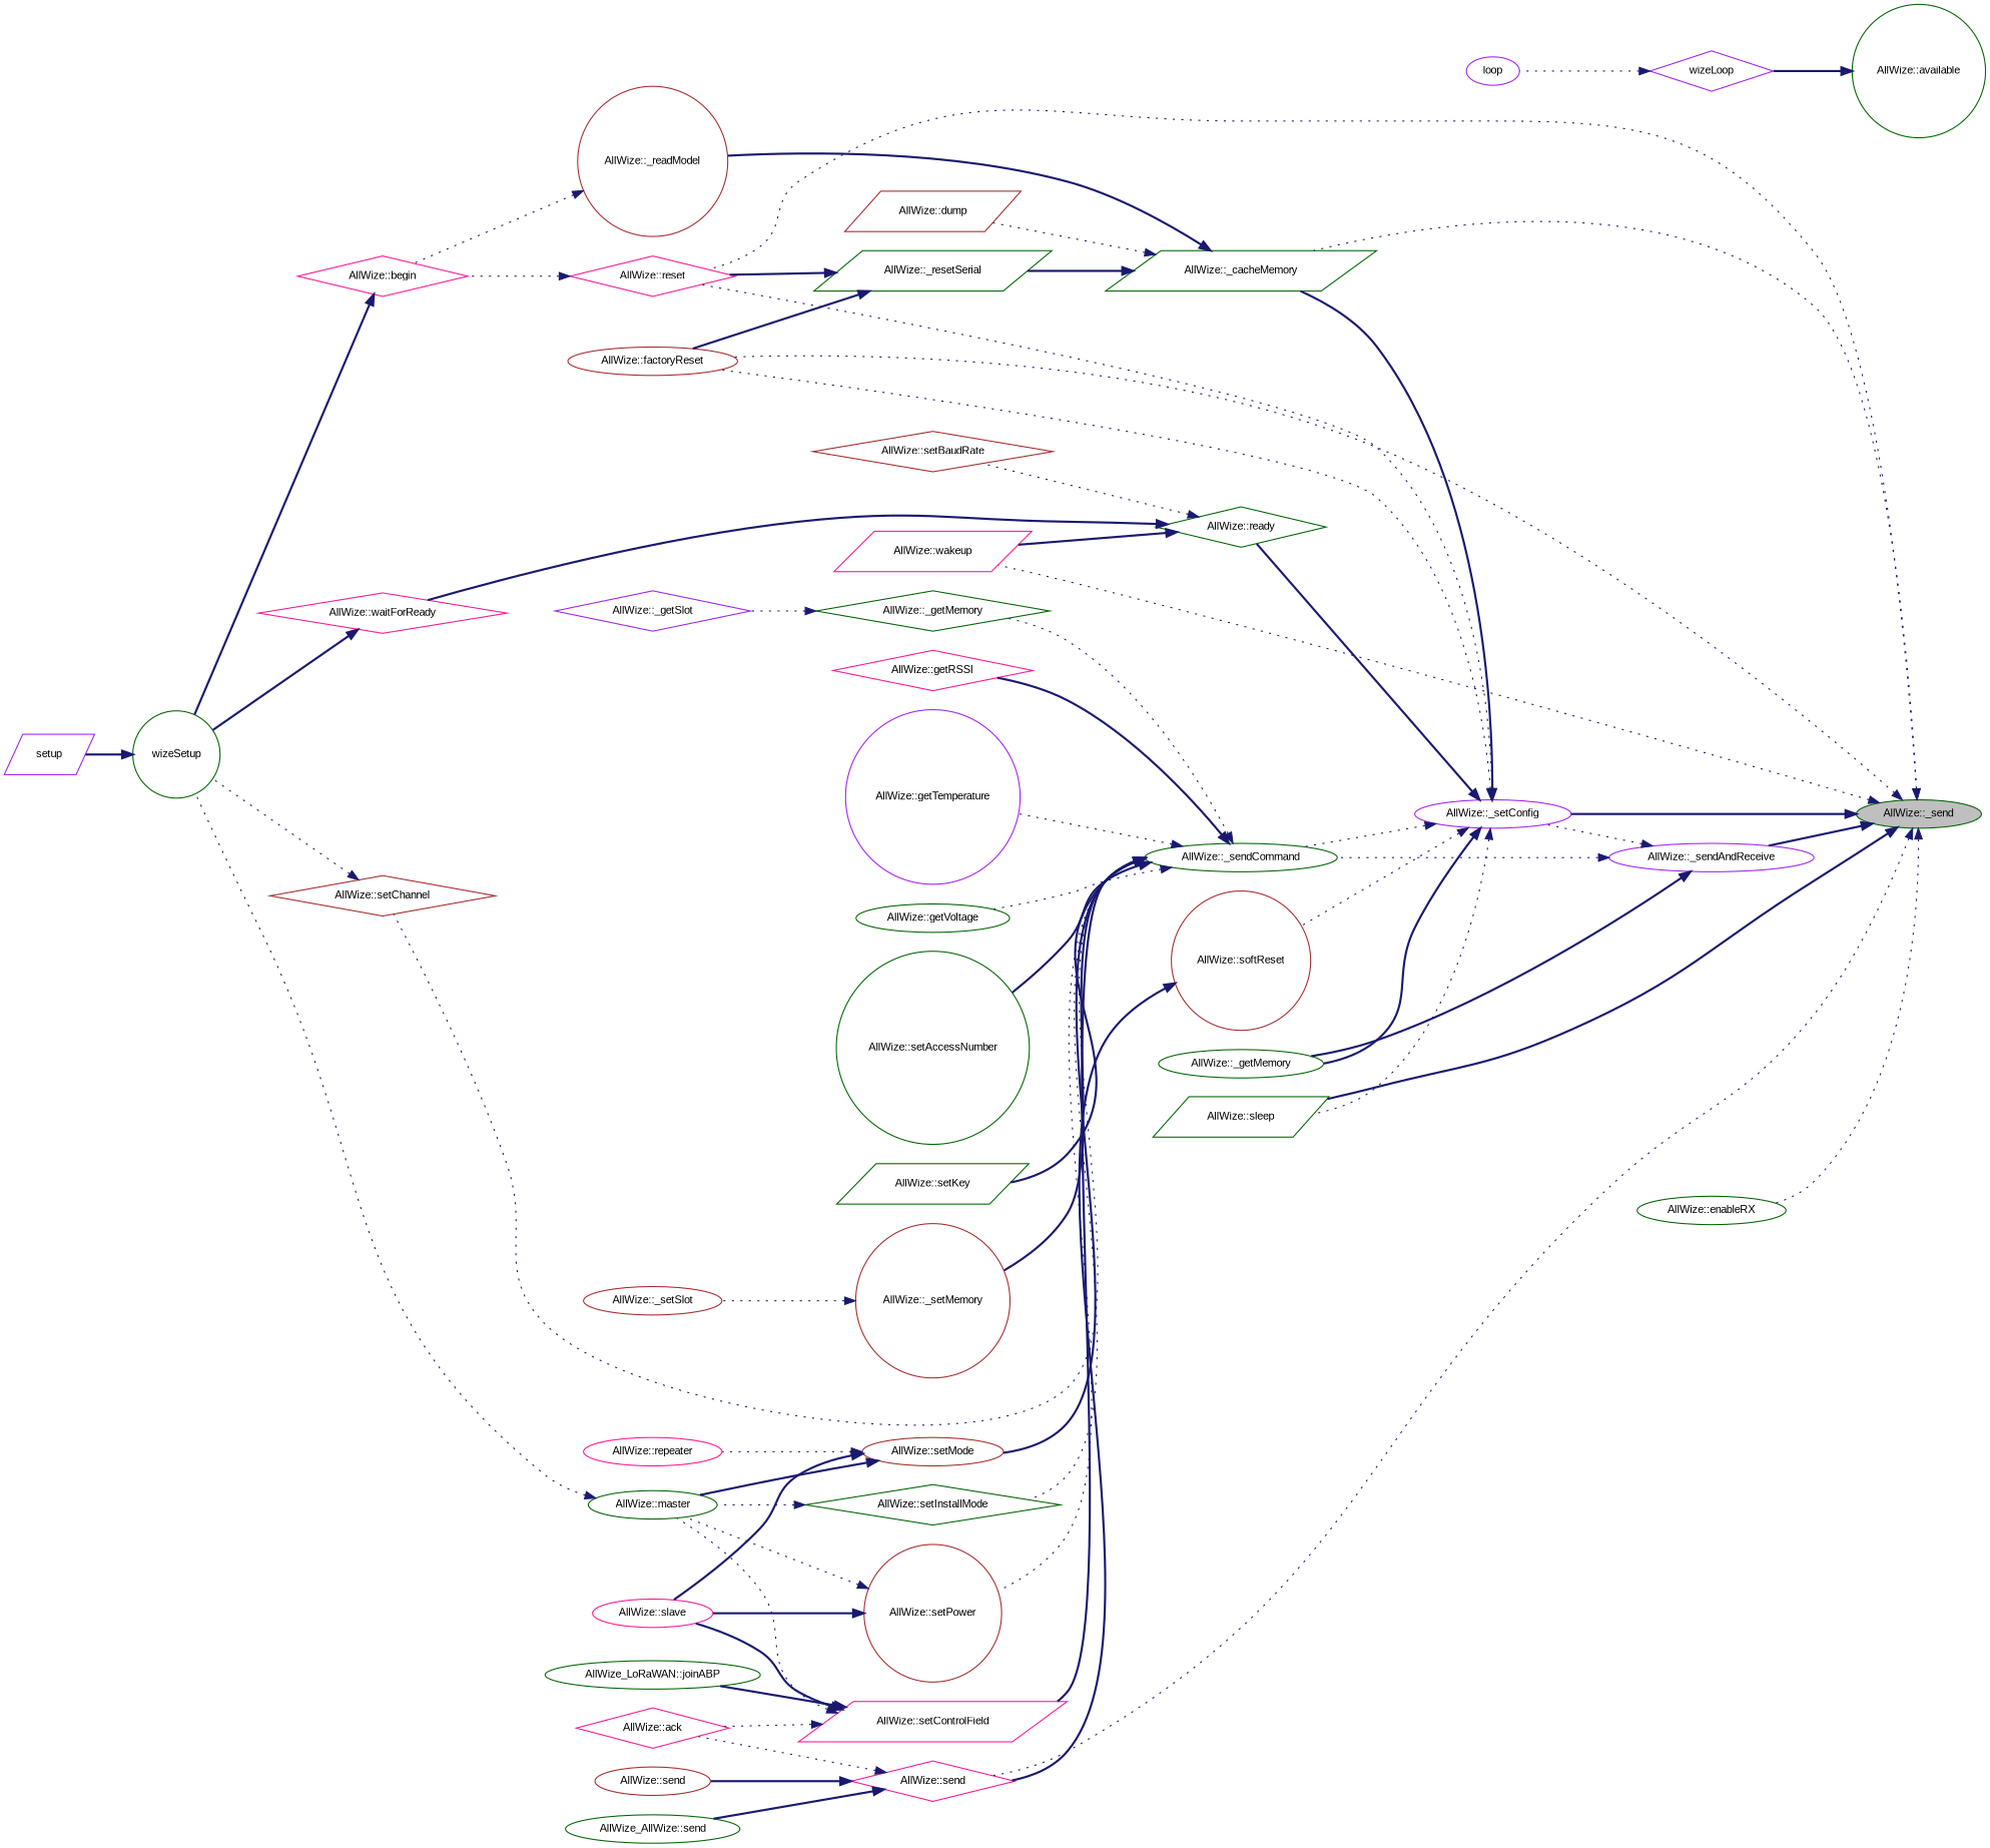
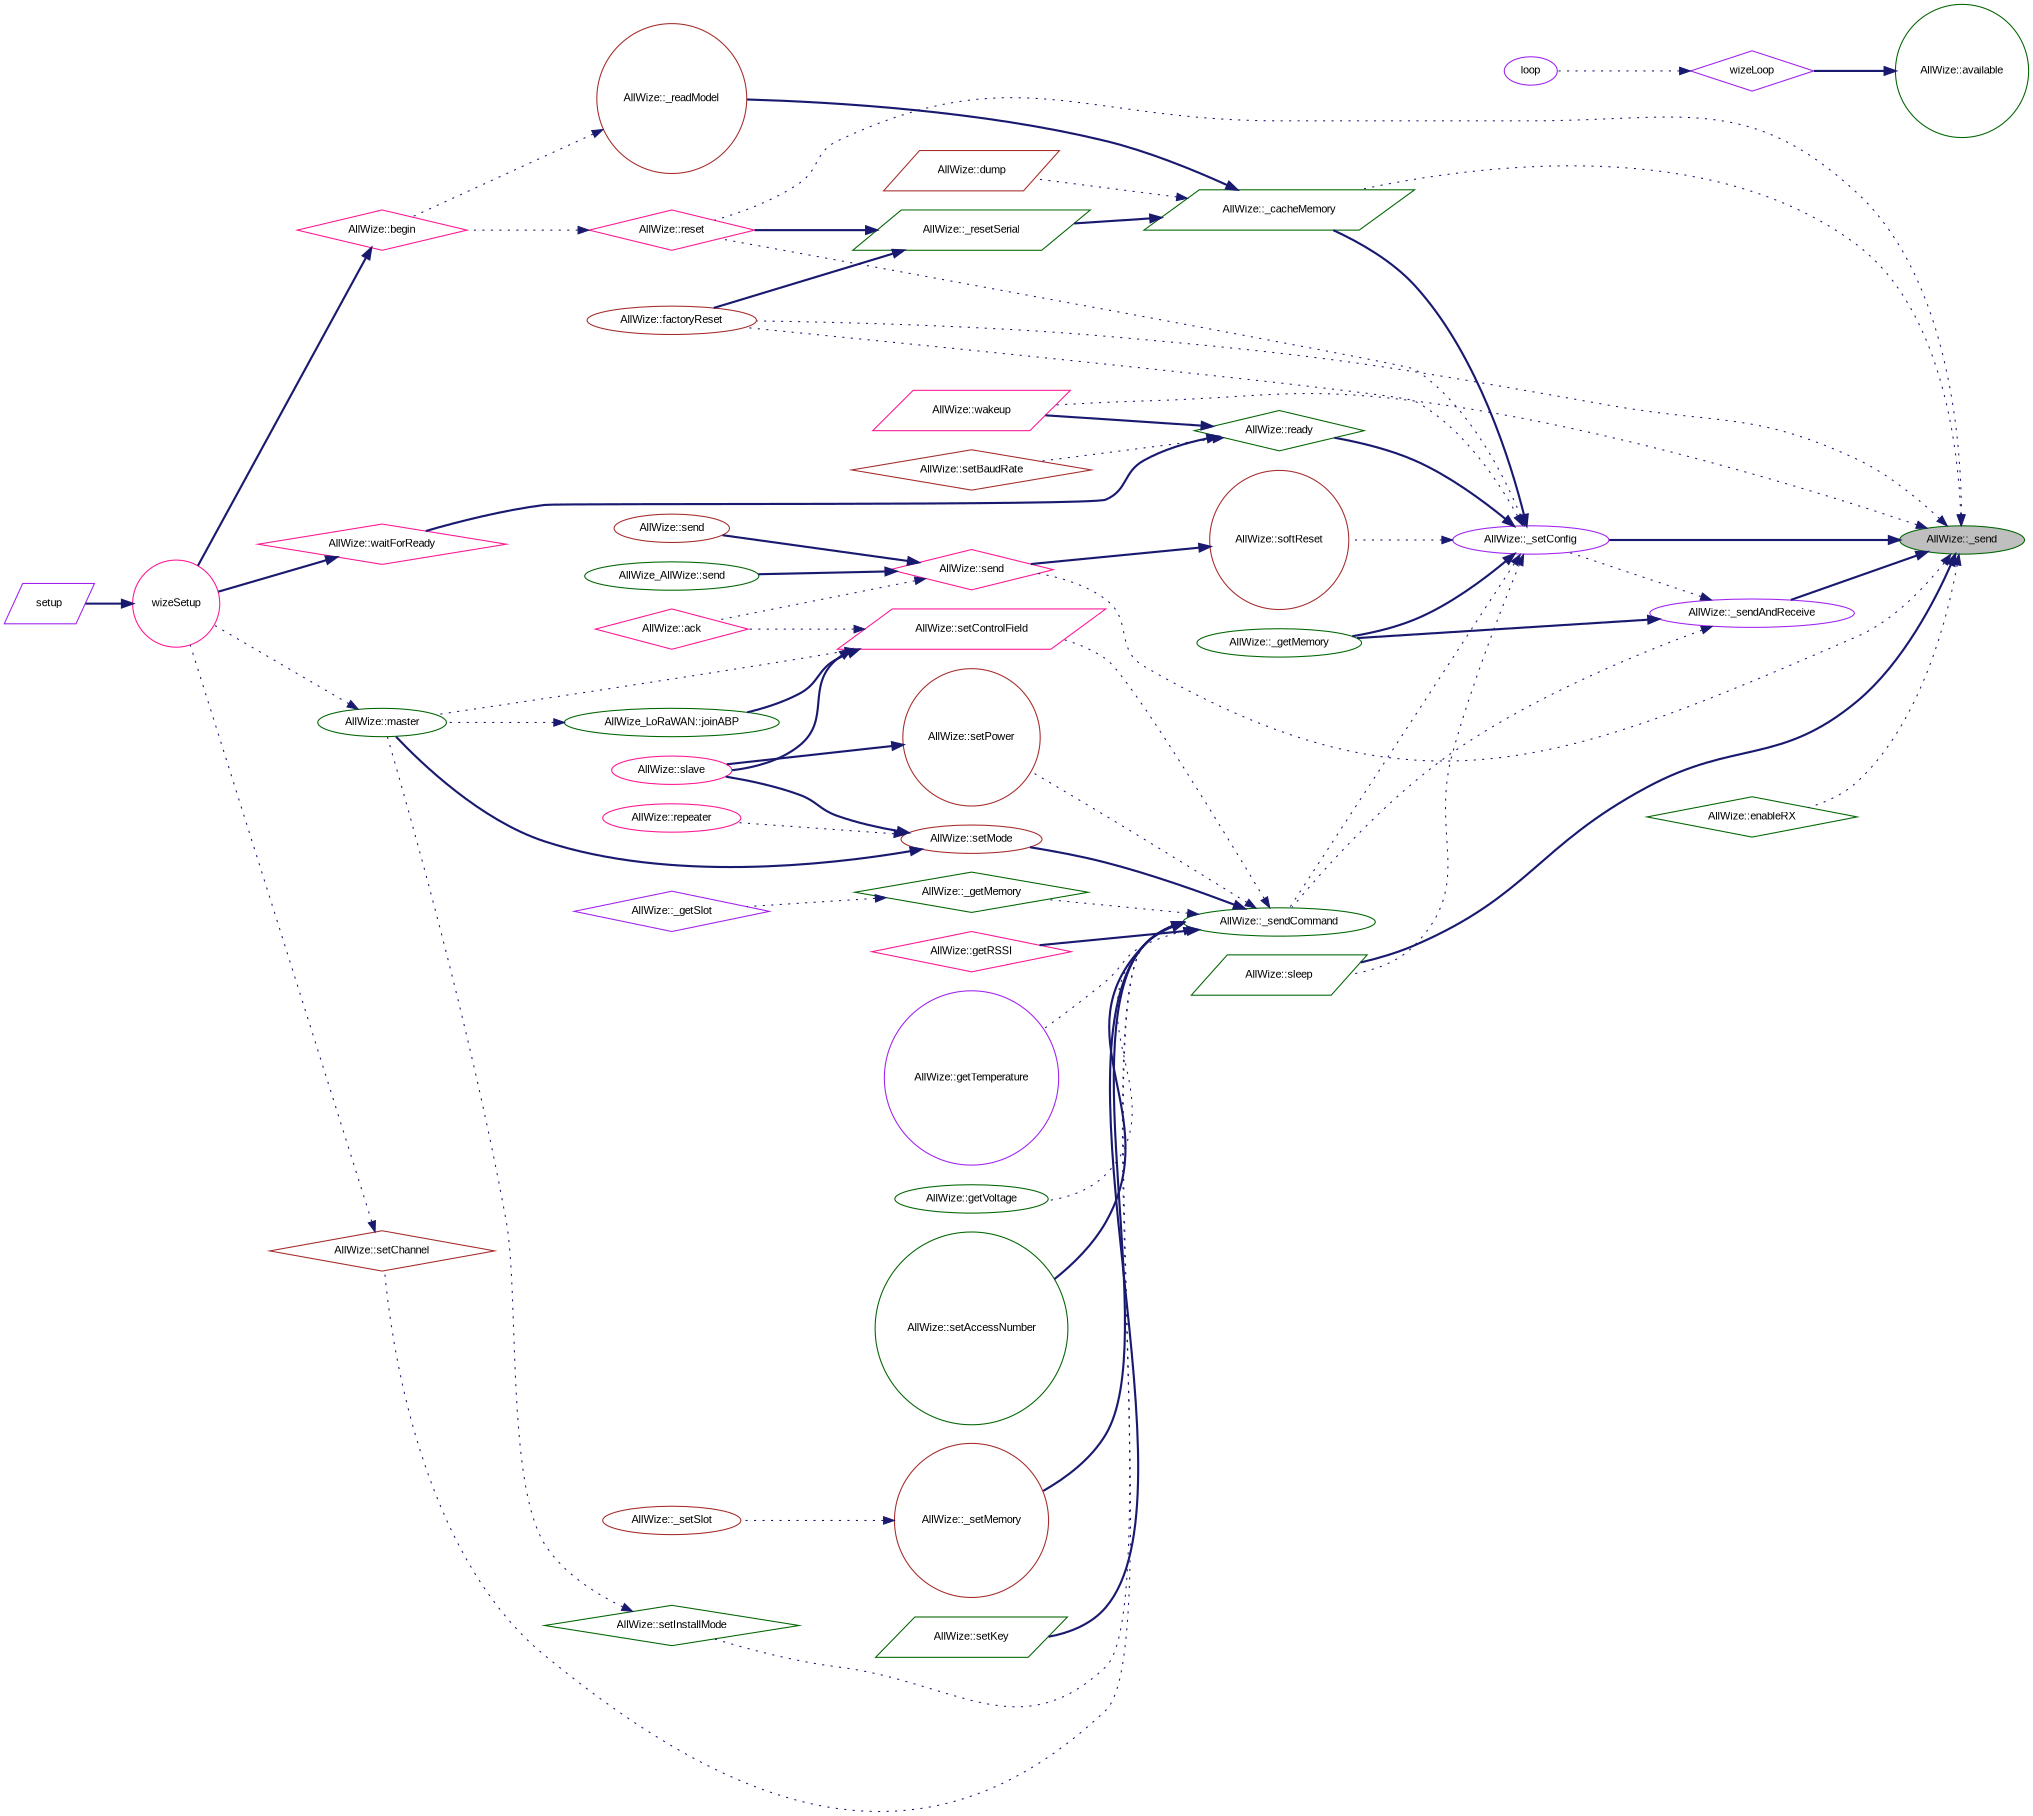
  digraph {
    fontname="Liberation Sans"
    rankdir=RL
    node [color=darkgreen fillcolor=white fontname="Liberation Sans" fontsize=10 shape=ellipse style=filled]
    edge [color=midnightblue dir=back fontname="Liberation Sans" fontsize=10 labelfontname=Helvetica labelfontsize=10 style=dotted]
    n1 [fillcolor=grey75 fontcolor=black height=0.2 label="AllWize::_send" width=0.4]
    n2 [height=0.2 label="AllWize::_cacheMemory" shape=parallelogram width=0.4]
    n3 [color=brown height=0.2 label="AllWize::factoryReset" width=0.4]
    n4 [color=deeppink height=0.2 label="AllWize::reset" shape=diamond width=0.4]
    n5 [color=purple height=0.2 label="AllWize::_sendAndReceive" width=0.4]
    n6 [color=purple height=0.2 label="AllWize::_setConfig" width=0.4]
    n7 [color=deeppink height=0.2 label="AllWize::wakeup" shape=parallelogram width=0.4]
    n8 [height=0.2 label="AllWize::sleep" shape=parallelogram width=0.4]
    n9 [color=deeppink height=0.2 label="AllWize::send" shape=diamond width=0.4]
-   n10 [height=0.2 label="AllWize::enableRX" width=0.4]
+   n10 [height=0.2 label="AllWize::enableRX" shape=diamond width=0.4]
    n11 [color=brown height=0.2 label="AllWize::_readModel" shape=circle width=0.4]
    n12 [height=0.2 label="AllWize::_resetSerial" shape=parallelogram width=0.4]
    n13 [color=brown height=0.2 label="AllWize::dump" shape=parallelogram width=0.4]
    n14 [color=deeppink height=0.2 label="AllWize::begin" shape=diamond width=0.4]
    n15 [height=0.2 label="AllWize::_getMemory" width=0.4]
    n16 [height=0.2 label="AllWize::_sendCommand" width=0.4]
    n17 [height=0.2 label="AllWize::ready" shape=diamond width=0.4]
    n18 [color=brown height=0.2 label="AllWize::softReset" shape=circle width=0.4]
    n19 [color=deeppink height=0.2 label="AllWize::ack" shape=diamond width=0.4]
    n20 [height=0.2 label="AllWize_AllWize::send" width=0.4]
    n21 [color=brown height=0.2 label="AllWize::send" width=0.4]
-   n22 [height=0.2 label=wizeSetup shape=circle width=0.4]
+   n22 [color=deeppink height=0.2 label=wizeSetup shape=circle width=0.4]
    n23 [color=purple height=0.2 label=setup shape=parallelogram width=0.4]
    n24 [height=0.2 label="AllWize::_getMemory" shape=diamond width=0.4]
    n25 [color=brown height=0.2 label="AllWize::_setMemory" shape=circle width=0.4]
    n26 [color=deeppink height=0.2 label="AllWize::getRSSI" shape=diamond width=0.4]
    n27 [color=purple height=0.2 label="AllWize::getTemperature" shape=circle width=0.4]
    n28 [height=0.2 label="AllWize::getVoltage" width=0.4]
    n29 [height=0.2 label="AllWize::setAccessNumber" shape=circle width=0.4]
    n30 [color=brown height=0.2 label="AllWize::setChannel" shape=diamond width=0.4]
    n31 [color=deeppink height=0.2 label="AllWize::setControlField" shape=parallelogram width=0.4]
    n32 [height=0.2 label="AllWize::setInstallMode" shape=diamond width=0.4]
    n33 [height=0.2 label="AllWize::setKey" shape=parallelogram width=0.4]
    n34 [color=brown height=0.2 label="AllWize::setMode" width=0.4]
    n35 [color=brown height=0.2 label="AllWize::setPower" shape=circle width=0.4]
    n36 [color=purple height=0.2 label="AllWize::_getSlot" shape=diamond width=0.4]
    n37 [color=brown height=0.2 label="AllWize::_setSlot" width=0.4]
    n38 [height=0.2 label="AllWize_LoRaWAN::joinABP" width=0.4]
    n39 [height=0.2 label="AllWize::master" width=0.4]
    n40 [color=deeppink height=0.2 label="AllWize::slave" width=0.4]
    n41 [color=deeppink height=0.2 label="AllWize::repeater" width=0.4]
    n42 [color=brown height=0.2 label="AllWize::setBaudRate" shape=diamond width=0.4]
    n43 [color=deeppink height=0.2 label="AllWize::waitForReady" shape=diamond width=0.4]
    n44 [height=0.2 label="AllWize::available" shape=circle width=0.4]
    n45 [color=purple height=0.2 label=wizeLoop shape=diamond width=0.4]
    n46 [color=purple height=0.2 label=loop width=0.4]
    n1 -> n2
    n1 -> n3
    n1 -> n4
    n1 -> n5 [style=bold]
    n1 -> n6 [style=bold]
    n1 -> n7
    n1 -> n8 [style=bold]
    n1 -> n9
    n1 -> n10
    n2 -> n11 [style=bold]
    n2 -> n12 [style=bold]
    n2 -> n13
    n4 -> n14
    n5 -> n6
    n5 -> n15 [style=bold]
    n5 -> n16
    n6 -> n2 [style=bold]
    n6 -> n3
    n6 -> n4
    n6 -> n8
    n6 -> n15 [style=bold]
    n6 -> n16
    n6 -> n17 [style=bold]
    n6 -> n18
    n9 -> n19
    n9 -> n20 [style=bold]
    n9 -> n21 [style=bold]
    n11 -> n14
    n12 -> n3 [style=bold]
    n12 -> n4 [style=bold]
    n14 -> n22 [style=bold]
    n16 -> n24
    n16 -> n25 [style=bold]
    n16 -> n26 [style=bold]
    n16 -> n27
    n16 -> n28
    n16 -> n29 [style=bold]
    n16 -> n30
-   n16 -> n31 [style=bold]
+   n16 -> n31
    n16 -> n32
    n16 -> n33 [style=bold]
    n16 -> n34 [style=bold]
    n16 -> n35
    n17 -> n7 [style=bold]
    n17 -> n42
    n17 -> n43 [style=bold]
    n18 -> n9 [style=bold]
    n22 -> n23 [style=bold]
    n24 -> n36
    n25 -> n37
    n30 -> n22
    n31 -> n19
    n31 -> n38 [style=bold]
    n31 -> n39
    n31 -> n40 [style=bold]
    n32 -> n39
    n34 -> n39 [style=bold]
    n34 -> n40 [style=bold]
    n34 -> n41
-   n35 -> n39
+   n38 -> n39
    n35 -> n40 [style=bold]
    n39 -> n22
    n43 -> n22 [style=bold]
    n44 -> n45 [style=bold]
    n45 -> n46
  }
